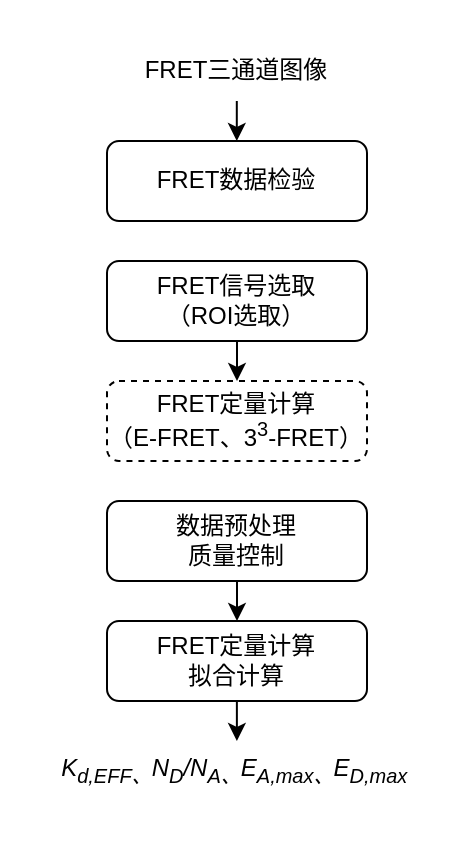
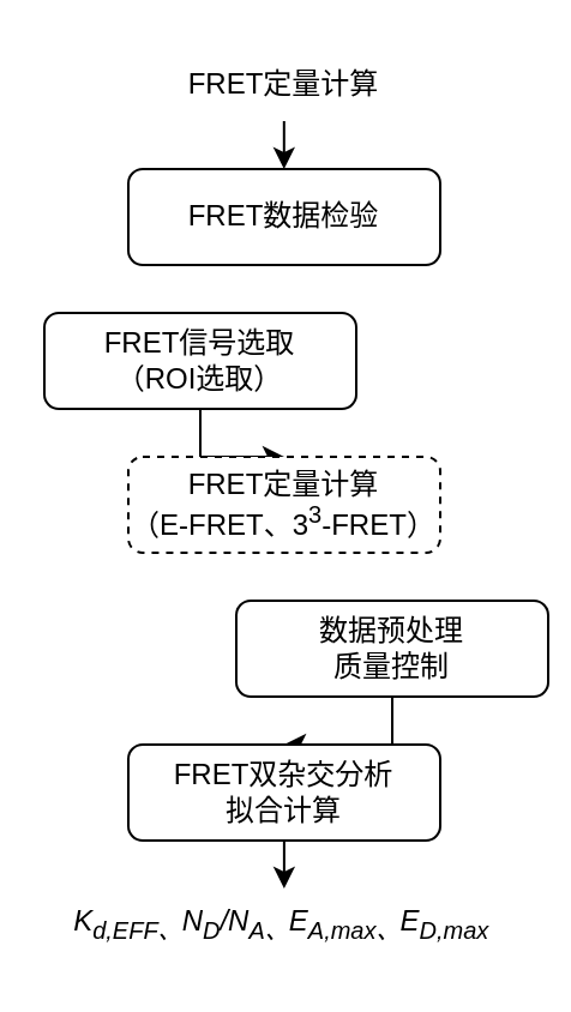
  <mxCell id="0" />
  <mxCell id="1" parent="0" />
  <mxCell id="2" value="FRET数据检验" style="rounded=1;whiteSpace=wrap;html=1;" parent="1" vertex="1"><mxGeometry x="53" y="70" width="130" height="40" as="geometry" /></mxCell>
  <mxCell id="3" style="edgeStyle=orthogonalEdgeStyle;rounded=0;orthogonalLoop=1;jettySize=auto;html=1;exitX=0.5;exitY=1;exitDx=0;exitDy=0;entryX=0.5;entryY=0;entryDx=0;entryDy=0;" parent="1" source="4" target="5" edge="1"><mxGeometry relative="1" as="geometry" /></mxCell>
- <mxCell id="4" value="FRET信号选取&lt;div&gt;（ROI选取）&lt;/div&gt;" style="rounded=1;whiteSpace=wrap;html=1;" parent="1" vertex="1"><mxGeometry x="53" y="130" width="130" height="40" as="geometry" /></mxCell>
+ <mxCell id="4" value="FRET信号选取&lt;div&gt;（ROI选取）&lt;/div&gt;" style="rounded=1;whiteSpace=wrap;html=1;" parent="1" vertex="1"><mxGeometry x="18" y="130" width="130" height="40" as="geometry" /></mxCell>
  <mxCell id="5" value="FRET定量计算&lt;div&gt;（E-FRET、3&lt;sup&gt;3&lt;/sup&gt;&lt;span style=&quot;background-color: transparent; color: light-dark(rgb(0, 0, 0), rgb(255, 255, 255));&quot;&gt;-FRET&lt;/span&gt;&lt;span style=&quot;background-color: transparent; color: light-dark(rgb(0, 0, 0), rgb(255, 255, 255));&quot;&gt;）&lt;/span&gt;&lt;/div&gt;" style="rounded=1;whiteSpace=wrap;html=1;dashed=1;" parent="1" vertex="1"><mxGeometry x="53" y="190" width="130" height="40" as="geometry" /></mxCell>
  <mxCell id="6" style="edgeStyle=orthogonalEdgeStyle;rounded=0;orthogonalLoop=1;jettySize=auto;html=1;exitX=0.5;exitY=1;exitDx=0;exitDy=0;entryX=0.5;entryY=0;entryDx=0;entryDy=0;" parent="1" source="7" target="8" edge="1"><mxGeometry relative="1" as="geometry" /></mxCell>
- <mxCell id="7" value="数据预处理&lt;div&gt;质量控制&lt;/div&gt;" style="rounded=1;whiteSpace=wrap;html=1;" parent="1" vertex="1"><mxGeometry x="53" y="250" width="130" height="40" as="geometry" /></mxCell>
- <mxCell id="8" value="FRET定量计算&lt;div&gt;拟合计算&lt;/div&gt;" style="rounded=1;whiteSpace=wrap;html=1;" parent="1" vertex="1"><mxGeometry x="53" y="310" width="130" height="40" as="geometry" /></mxCell>
+ <mxCell id="7" value="数据预处理&lt;div&gt;质量控制&lt;/div&gt;" style="rounded=1;whiteSpace=wrap;html=1;" parent="1" vertex="1"><mxGeometry x="98" y="250" width="130" height="40" as="geometry" /></mxCell>
+ <mxCell id="8" value="FRET双杂交分析&lt;div&gt;拟合计算&lt;/div&gt;" style="rounded=1;whiteSpace=wrap;html=1;" parent="1" vertex="1"><mxGeometry x="53" y="310" width="130" height="40" as="geometry" /></mxCell>
  <mxCell id="9" style="edgeStyle=orthogonalEdgeStyle;rounded=0;orthogonalLoop=1;jettySize=auto;html=1;exitX=0.5;exitY=1;exitDx=0;exitDy=0;entryX=0.5;entryY=0;entryDx=0;entryDy=0;" parent="1" edge="1"><mxGeometry relative="1" as="geometry"><mxPoint x="117.9" y="50" as="sourcePoint" /><mxPoint x="117.9" y="70" as="targetPoint" /></mxGeometry></mxCell>
  <mxCell id="10" style="edgeStyle=orthogonalEdgeStyle;rounded=0;orthogonalLoop=1;jettySize=auto;html=1;exitX=0.5;exitY=1;exitDx=0;exitDy=0;entryX=0.5;entryY=0;entryDx=0;entryDy=0;" parent="1" edge="1"><mxGeometry relative="1" as="geometry"><mxPoint x="117.94" y="350" as="sourcePoint" /><mxPoint x="117.94" y="370" as="targetPoint" /></mxGeometry></mxCell>
- <mxCell id="11" value="FRET三通道图像" style="text;html=1;align=center;verticalAlign=middle;whiteSpace=wrap;rounded=0;" parent="1" vertex="1"><mxGeometry x="69.25" y="20" width="97.5" height="30" as="geometry" /></mxCell>
+ <mxCell id="11" value="FRET定量计算" style="text;html=1;align=center;verticalAlign=middle;whiteSpace=wrap;rounded=0;" parent="1" vertex="1"><mxGeometry x="69.25" y="20" width="97.5" height="30" as="geometry" /></mxCell>
  <mxCell id="12" value="&lt;i&gt;&lt;font face=&quot;Helvetica&quot;&gt;K&lt;sub style=&quot;&quot;&gt;d,EFF、&lt;/sub&gt;N&lt;sub style=&quot;&quot;&gt;D&lt;/sub&gt;/N&lt;sub style=&quot;&quot;&gt;A、&lt;/sub&gt;&lt;span style=&quot;background-color: transparent; color: light-dark(rgb(0, 0, 0), rgb(255, 255, 255));&quot;&gt;E&lt;/span&gt;&lt;sub style=&quot;background-color: transparent; color: light-dark(rgb(0, 0, 0), rgb(255, 255, 255));&quot;&gt;A,max、&lt;/sub&gt;&lt;span style=&quot;background-color: transparent; color: light-dark(rgb(0, 0, 0), rgb(255, 255, 255));&quot;&gt;E&lt;/span&gt;&lt;sub style=&quot;background-color: transparent; color: light-dark(rgb(0, 0, 0), rgb(255, 255, 255));&quot;&gt;D,max&amp;nbsp;&lt;/sub&gt;&lt;/font&gt;&lt;/i&gt;" style="text;html=1;align=center;verticalAlign=middle;whiteSpace=wrap;rounded=0;" parent="1" vertex="1"><mxGeometry x="20.5" y="370" width="195" height="30" as="geometry" /></mxCell>
